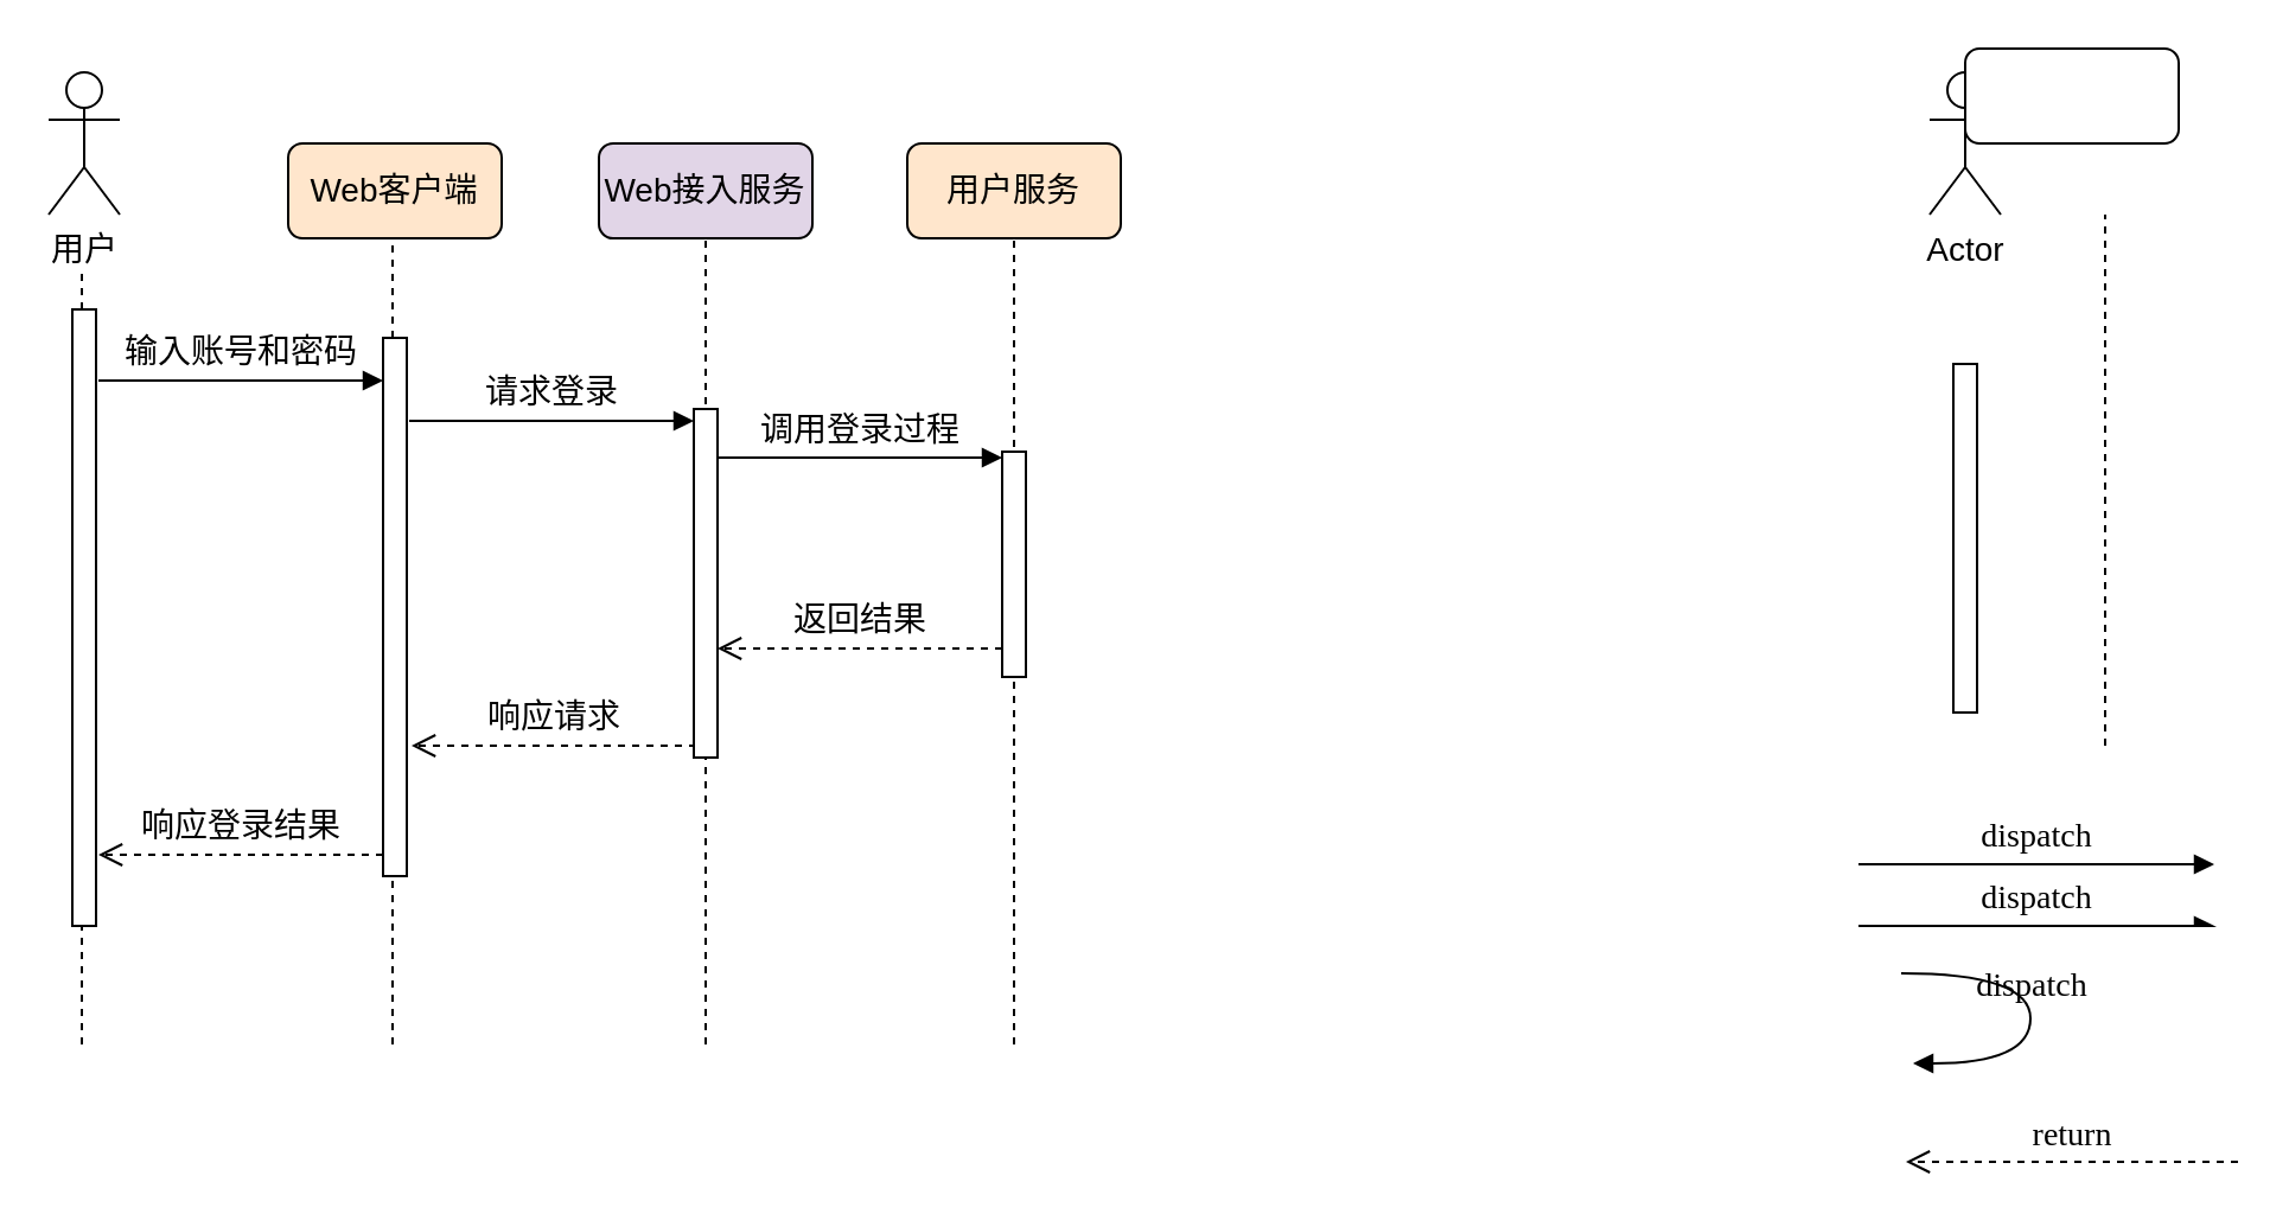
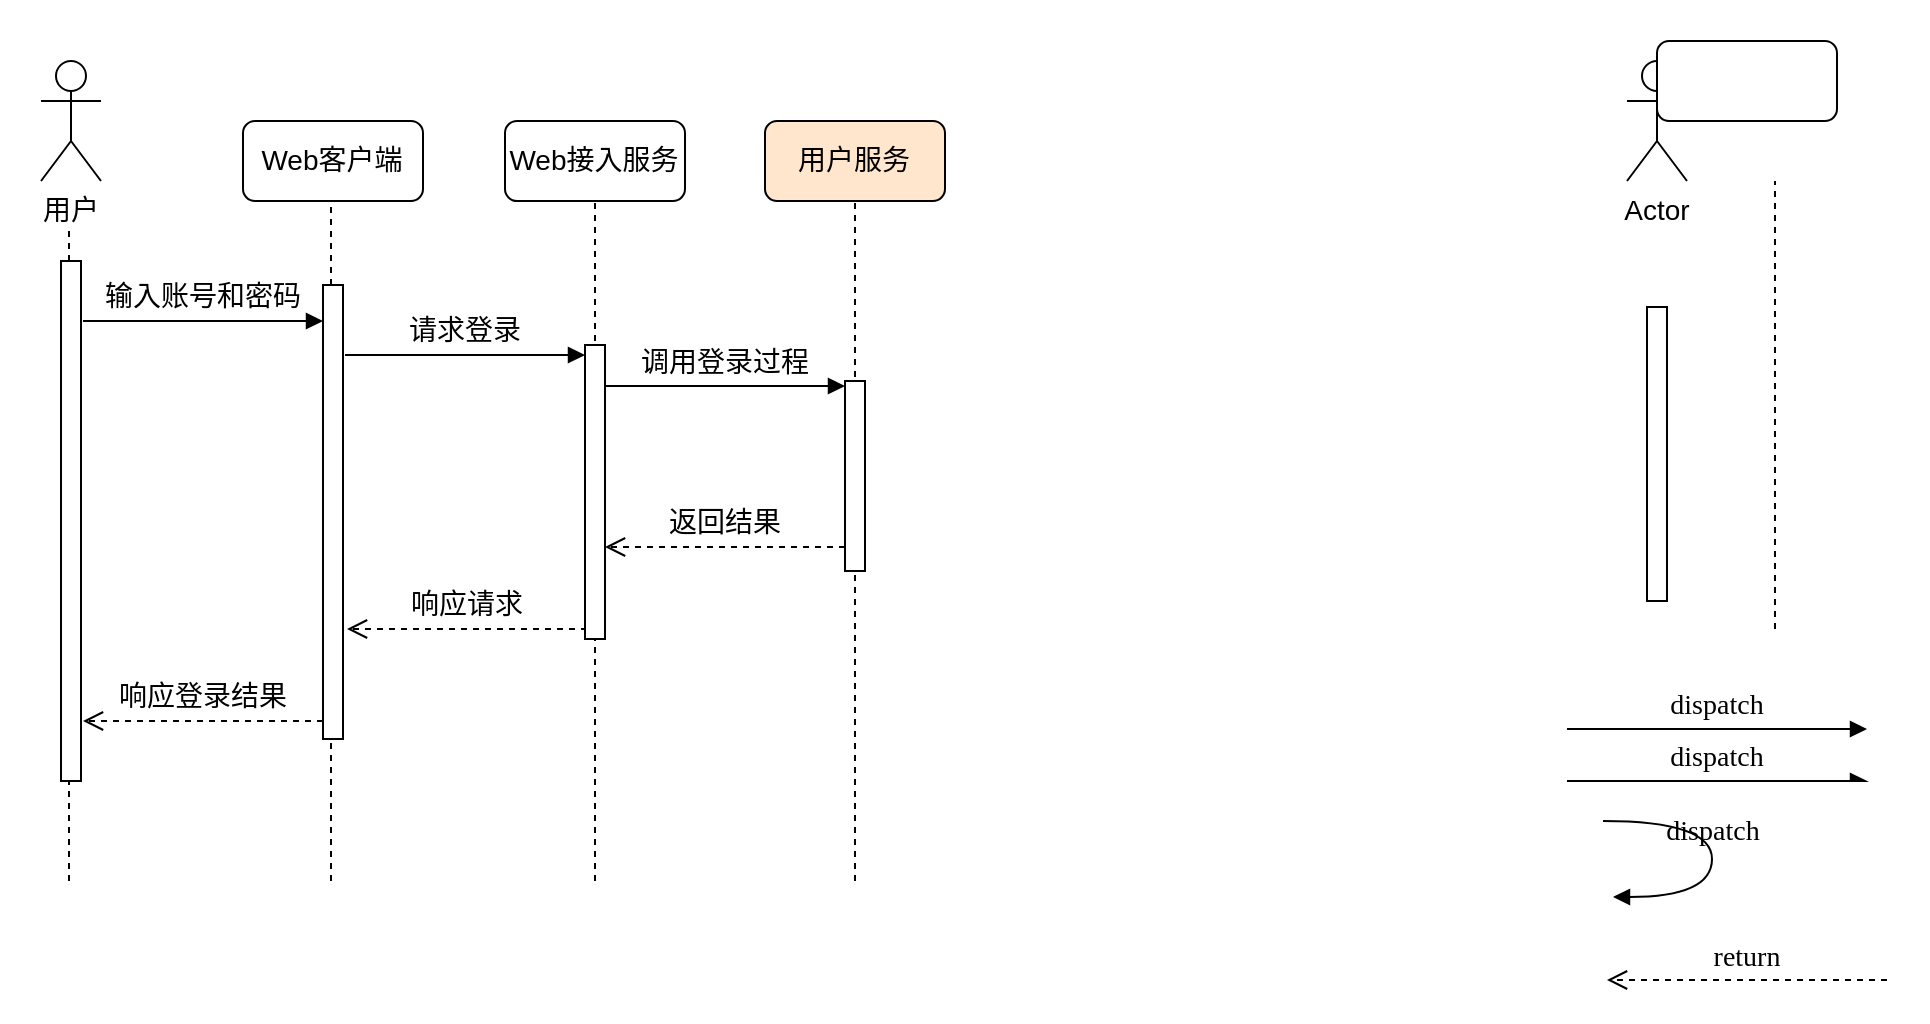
  <mxCell id="0" />
  <mxCell id="1" parent="0" />
  <mxCell id="2" value="" style="endArrow=none;dashed=1;html=1;fontSize=14;fontColor=#000000;" edge="1" parent="1"><mxGeometry width="50" height="50" relative="1" as="geometry"><mxPoint x="427" y="440" as="sourcePoint" /><mxPoint x="427" y="100" as="targetPoint" /></mxGeometry></mxCell>
  <mxCell id="3" value="" style="endArrow=none;dashed=1;html=1;fontSize=14;fontColor=#000000;" edge="1" parent="1"><mxGeometry width="50" height="50" relative="1" as="geometry"><mxPoint x="297" y="440" as="sourcePoint" /><mxPoint x="297" y="100" as="targetPoint" /></mxGeometry></mxCell>
- <mxCell id="4" value="Web客户端" style="rounded=1;whiteSpace=wrap;html=1;fontSize=14;fontColor=#000000;fillColor=#ffe6cc;" vertex="1" parent="1"><mxGeometry x="121" y="60" width="90" height="40" as="geometry" /></mxCell>
+ <mxCell id="4" value="Web客户端" style="rounded=1;whiteSpace=wrap;html=1;fontSize=14;fontColor=#000000;" vertex="1" parent="1"><mxGeometry x="121" y="60" width="90" height="40" as="geometry" /></mxCell>
  <mxCell id="5" value="return" style="html=1;verticalAlign=bottom;endArrow=open;dashed=1;endSize=8;labelBackgroundColor=none;fontFamily=Verdana;fontSize=14;fontColor=#000000;" edge="1" parent="1"><mxGeometry relative="1" as="geometry"><mxPoint x="803" y="489.5" as="targetPoint" /><mxPoint x="943" y="489.5" as="sourcePoint" /></mxGeometry></mxCell>
  <mxCell id="6" value="" style="html=1;points=[];perimeter=orthogonalPerimeter;rounded=0;shadow=0;comic=0;labelBackgroundColor=none;strokeColor=#000000;strokeWidth=1;fillColor=#FFFFFF;fontFamily=Verdana;fontSize=14;fontColor=#000000;align=center;" vertex="1" parent="1"><mxGeometry x="823" y="153" width="10" height="147" as="geometry" /></mxCell>
  <mxCell id="7" value="Actor" style="shape=umlActor;verticalLabelPosition=bottom;labelBackgroundColor=#ffffff;verticalAlign=top;html=1;outlineConnect=0;fontSize=14;fontColor=#000000;" vertex="1" parent="1"><mxGeometry x="813" y="30" width="30" height="60" as="geometry" /></mxCell>
  <mxCell id="8" value="dispatch" style="html=1;verticalAlign=bottom;endArrow=async;entryX=0;entryY=0;labelBackgroundColor=none;fontFamily=Verdana;fontSize=14;elbow=vertical;endFill=1;fontColor=#000000;" edge="1" parent="1"><mxGeometry relative="1" as="geometry"><mxPoint x="783" y="390" as="sourcePoint" /><mxPoint x="933" y="390" as="targetPoint" /></mxGeometry></mxCell>
  <mxCell id="9" value="dispatch" style="html=1;verticalAlign=bottom;endArrow=block;labelBackgroundColor=none;fontFamily=Verdana;fontSize=14;elbow=vertical;edgeStyle=orthogonalEdgeStyle;curved=1;entryX=1;entryY=0.286;entryPerimeter=0;exitX=1.038;exitY=0.345;exitPerimeter=0;fontColor=#000000;" edge="1" parent="1"><mxGeometry relative="1" as="geometry"><mxPoint x="801" y="410" as="sourcePoint" /><mxPoint x="806" y="448" as="targetPoint" /><Array as="points"><mxPoint x="855.5" y="410" /><mxPoint x="855.5" y="448" /></Array></mxGeometry></mxCell>
  <mxCell id="10" value="dispatch" style="html=1;verticalAlign=bottom;endArrow=block;entryX=0;entryY=0;labelBackgroundColor=none;fontFamily=Verdana;fontSize=14;elbow=vertical;fontColor=#000000;" edge="1" parent="1"><mxGeometry relative="1" as="geometry"><mxPoint x="783" y="364" as="sourcePoint" /><mxPoint x="933" y="364" as="targetPoint" /></mxGeometry></mxCell>
  <mxCell id="11" value="" style="rounded=1;whiteSpace=wrap;html=1;fontSize=14;fontColor=#000000;" vertex="1" parent="1"><mxGeometry x="828" y="20" width="90" height="40" as="geometry" /></mxCell>
  <mxCell id="12" value="" style="endArrow=none;dashed=1;html=1;fontSize=14;fontColor=#000000;" edge="1" parent="1"><mxGeometry width="50" height="50" relative="1" as="geometry"><mxPoint x="887" y="314" as="sourcePoint" /><mxPoint x="887" y="90" as="targetPoint" /></mxGeometry></mxCell>
  <mxCell id="13" value="" style="endArrow=none;dashed=1;html=1;fontSize=14;fontColor=#000000;" edge="1" parent="1" source="17"><mxGeometry width="50" height="50" relative="1" as="geometry"><mxPoint x="165" y="410" as="sourcePoint" /><mxPoint x="165" y="100" as="targetPoint" /></mxGeometry></mxCell>
- <mxCell id="14" value="Web接入服务" style="rounded=1;whiteSpace=wrap;html=1;fontSize=14;fontColor=#000000;fillColor=#e1d5e7;" vertex="1" parent="1"><mxGeometry x="252" y="60" width="90" height="40" as="geometry" /></mxCell>
+ <mxCell id="14" value="Web接入服务" style="rounded=1;whiteSpace=wrap;html=1;fontSize=14;fontColor=#000000;" vertex="1" parent="1"><mxGeometry x="252" y="60" width="90" height="40" as="geometry" /></mxCell>
  <mxCell id="15" value="" style="endArrow=none;dashed=1;html=1;fontSize=14;fontColor=#000000;" edge="1" parent="1" target="17"><mxGeometry width="50" height="50" relative="1" as="geometry"><mxPoint x="165" y="410" as="sourcePoint" /><mxPoint x="165" y="100" as="targetPoint" /></mxGeometry></mxCell>
  <mxCell id="16" value="请求登录" style="html=1;verticalAlign=bottom;endArrow=block;entryX=0;entryY=0;labelBackgroundColor=none;fontFamily=Verdana;fontSize=14;edgeStyle=elbowEdgeStyle;elbow=vertical;fontColor=#000000;" edge="1" parent="1"><mxGeometry relative="1" as="geometry"><mxPoint x="172" y="177" as="sourcePoint" /><mxPoint x="292" y="177" as="targetPoint" /></mxGeometry></mxCell>
  <mxCell id="17" value="" style="html=1;points=[];perimeter=orthogonalPerimeter;rounded=0;shadow=0;comic=0;labelBackgroundColor=none;strokeColor=#000000;strokeWidth=1;fillColor=#FFFFFF;fontFamily=Verdana;fontSize=14;fontColor=#000000;align=center;" vertex="1" parent="1"><mxGeometry x="161" y="142" width="10" height="227" as="geometry" /></mxCell>
  <mxCell id="18" value="用户服务" style="rounded=1;whiteSpace=wrap;html=1;fontSize=14;fontColor=#000000;fillColor=#ffe6cc;" vertex="1" parent="1"><mxGeometry x="382" y="60" width="90" height="40" as="geometry" /></mxCell>
  <mxCell id="19" value="调用登录过程" style="html=1;verticalAlign=bottom;endArrow=block;entryX=0;entryY=0;labelBackgroundColor=none;fontFamily=Verdana;fontSize=14;elbow=vertical;fontColor=#000000;" edge="1" parent="1"><mxGeometry relative="1" as="geometry"><mxPoint x="302" y="192.5" as="sourcePoint" /><mxPoint x="422" y="192.5" as="targetPoint" /></mxGeometry></mxCell>
  <mxCell id="20" value="返回结果" style="html=1;verticalAlign=bottom;endArrow=open;dashed=1;endSize=8;labelBackgroundColor=none;fontFamily=Verdana;fontSize=14;fontColor=#000000;" edge="1" parent="1"><mxGeometry relative="1" as="geometry"><mxPoint x="302" y="273" as="targetPoint" /><mxPoint x="422" y="273" as="sourcePoint" /></mxGeometry></mxCell>
  <mxCell id="21" value="响应请求" style="html=1;verticalAlign=bottom;endArrow=open;dashed=1;endSize=8;labelBackgroundColor=none;fontFamily=Verdana;fontSize=14;fontColor=#000000;" edge="1" parent="1"><mxGeometry relative="1" as="geometry"><mxPoint x="173" y="314" as="targetPoint" /><mxPoint x="293" y="314" as="sourcePoint" /></mxGeometry></mxCell>
  <mxCell id="22" value="" style="endArrow=none;dashed=1;html=1;fontSize=14;fontColor=#000000;" edge="1" parent="1" source="23"><mxGeometry width="50" height="50" relative="1" as="geometry"><mxPoint x="34" y="410" as="sourcePoint" /><mxPoint x="34" y="100" as="targetPoint" /></mxGeometry></mxCell>
  <mxCell id="23" value="" style="html=1;points=[];perimeter=orthogonalPerimeter;rounded=0;shadow=0;comic=0;labelBackgroundColor=none;strokeColor=#000000;strokeWidth=1;fillColor=#FFFFFF;fontFamily=Verdana;fontSize=14;fontColor=#000000;align=center;" vertex="1" parent="1"><mxGeometry x="30" y="130" width="10" height="260" as="geometry" /></mxCell>
  <mxCell id="24" value="" style="endArrow=none;dashed=1;html=1;fontSize=14;fontColor=#000000;" edge="1" parent="1" target="23"><mxGeometry width="50" height="50" relative="1" as="geometry"><mxPoint x="34" y="440" as="sourcePoint" /><mxPoint x="34" y="390" as="targetPoint" /></mxGeometry></mxCell>
  <mxCell id="25" value="" style="endArrow=none;dashed=1;html=1;fontSize=14;fontColor=#000000;" edge="1" parent="1" target="17"><mxGeometry width="50" height="50" relative="1" as="geometry"><mxPoint x="165" y="440" as="sourcePoint" /><mxPoint x="165" y="343" as="targetPoint" /></mxGeometry></mxCell>
  <mxCell id="26" value="输入账号和密码" style="html=1;verticalAlign=bottom;endArrow=block;entryX=0;entryY=0;labelBackgroundColor=none;fontFamily=Verdana;fontSize=14;elbow=vertical;fontColor=#000000;" edge="1" parent="1"><mxGeometry relative="1" as="geometry"><mxPoint x="41" y="160" as="sourcePoint" /><mxPoint x="161" y="160" as="targetPoint" /></mxGeometry></mxCell>
  <mxCell id="27" value="&lt;font style=&quot;font-size: 14px&quot;&gt;用户&lt;/font&gt;" style="shape=umlActor;verticalLabelPosition=bottom;labelBackgroundColor=#ffffff;verticalAlign=top;html=1;outlineConnect=0;fontSize=14;fontColor=#000000;" vertex="1" parent="1"><mxGeometry x="20" y="30" width="30" height="60" as="geometry" /></mxCell>
  <mxCell id="28" value="响应登录结果" style="html=1;verticalAlign=bottom;endArrow=open;dashed=1;endSize=8;labelBackgroundColor=none;fontFamily=Verdana;fontSize=14;fontColor=#000000;" edge="1" parent="1"><mxGeometry relative="1" as="geometry"><mxPoint x="41" y="360" as="targetPoint" /><mxPoint x="161" y="360" as="sourcePoint" /></mxGeometry></mxCell>
  <mxCell id="29" value="" style="html=1;points=[];perimeter=orthogonalPerimeter;rounded=0;shadow=0;comic=0;labelBackgroundColor=none;strokeColor=#000000;strokeWidth=1;fillColor=#FFFFFF;fontFamily=Verdana;fontSize=14;fontColor=#000000;align=center;" vertex="1" parent="1"><mxGeometry x="292" y="172" width="10" height="147" as="geometry" /></mxCell>
  <mxCell id="30" value="" style="html=1;points=[];perimeter=orthogonalPerimeter;rounded=0;shadow=0;comic=0;labelBackgroundColor=none;strokeColor=#000000;strokeWidth=1;fillColor=#FFFFFF;fontFamily=Verdana;fontSize=14;fontColor=#000000;align=center;" vertex="1" parent="1"><mxGeometry x="422" y="190" width="10" height="95" as="geometry" /></mxCell>
